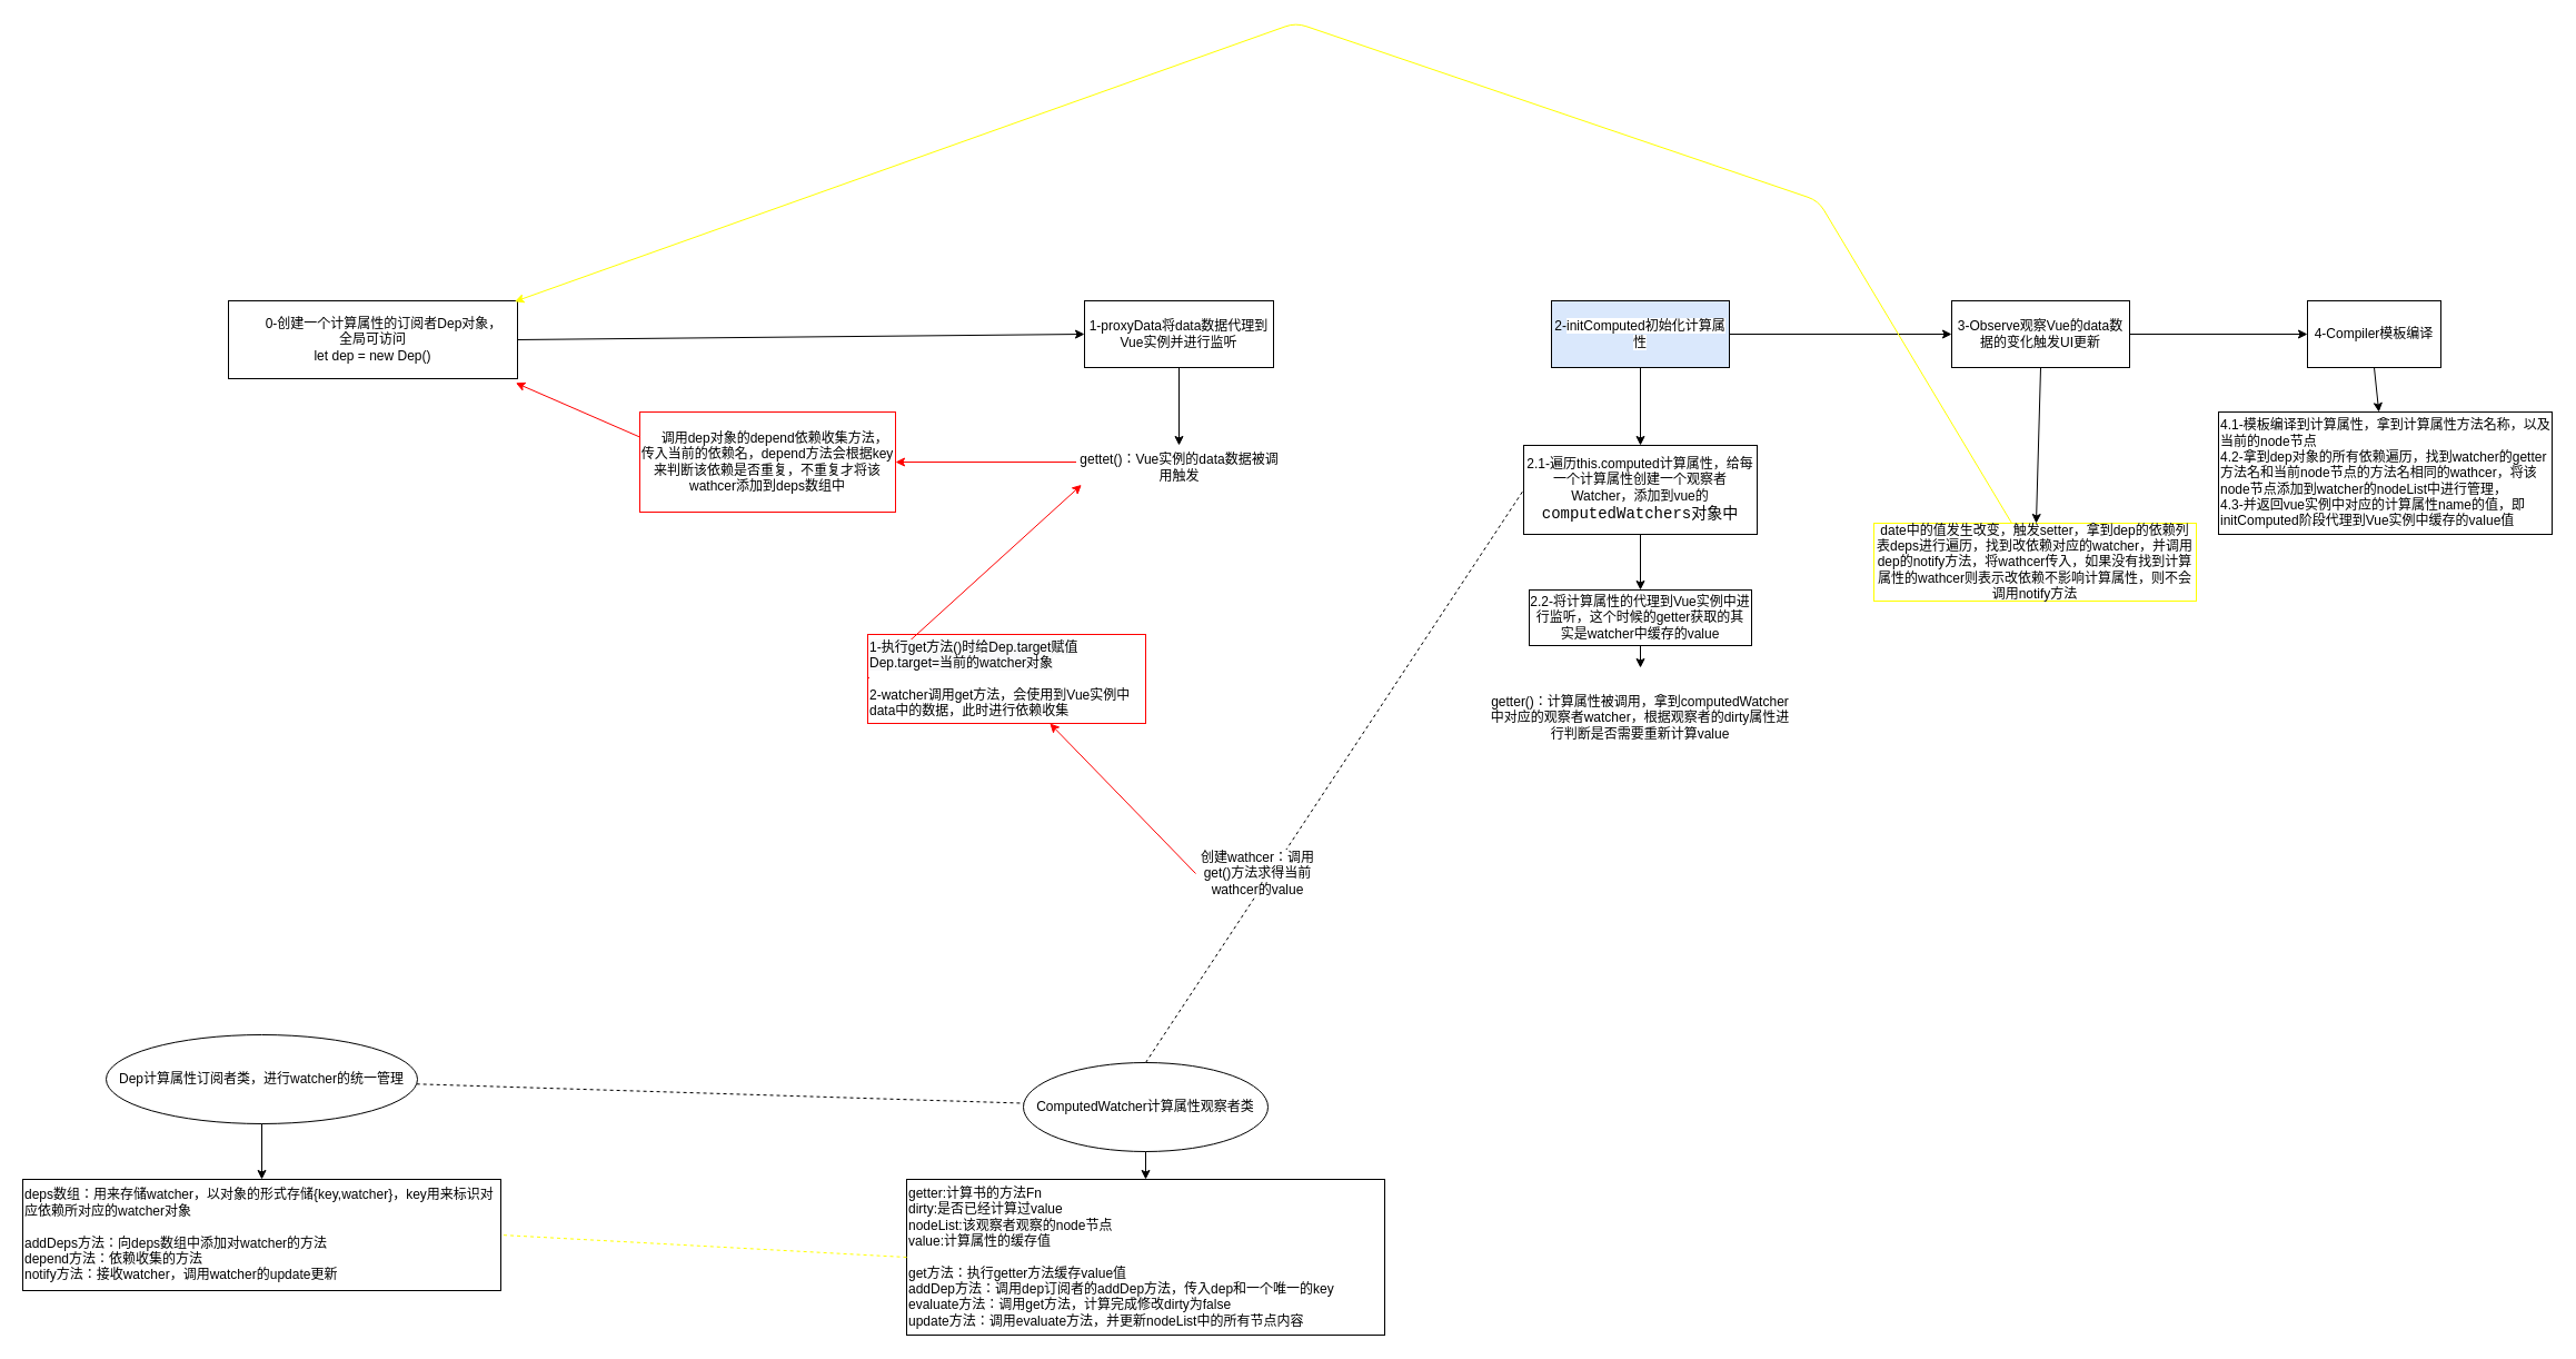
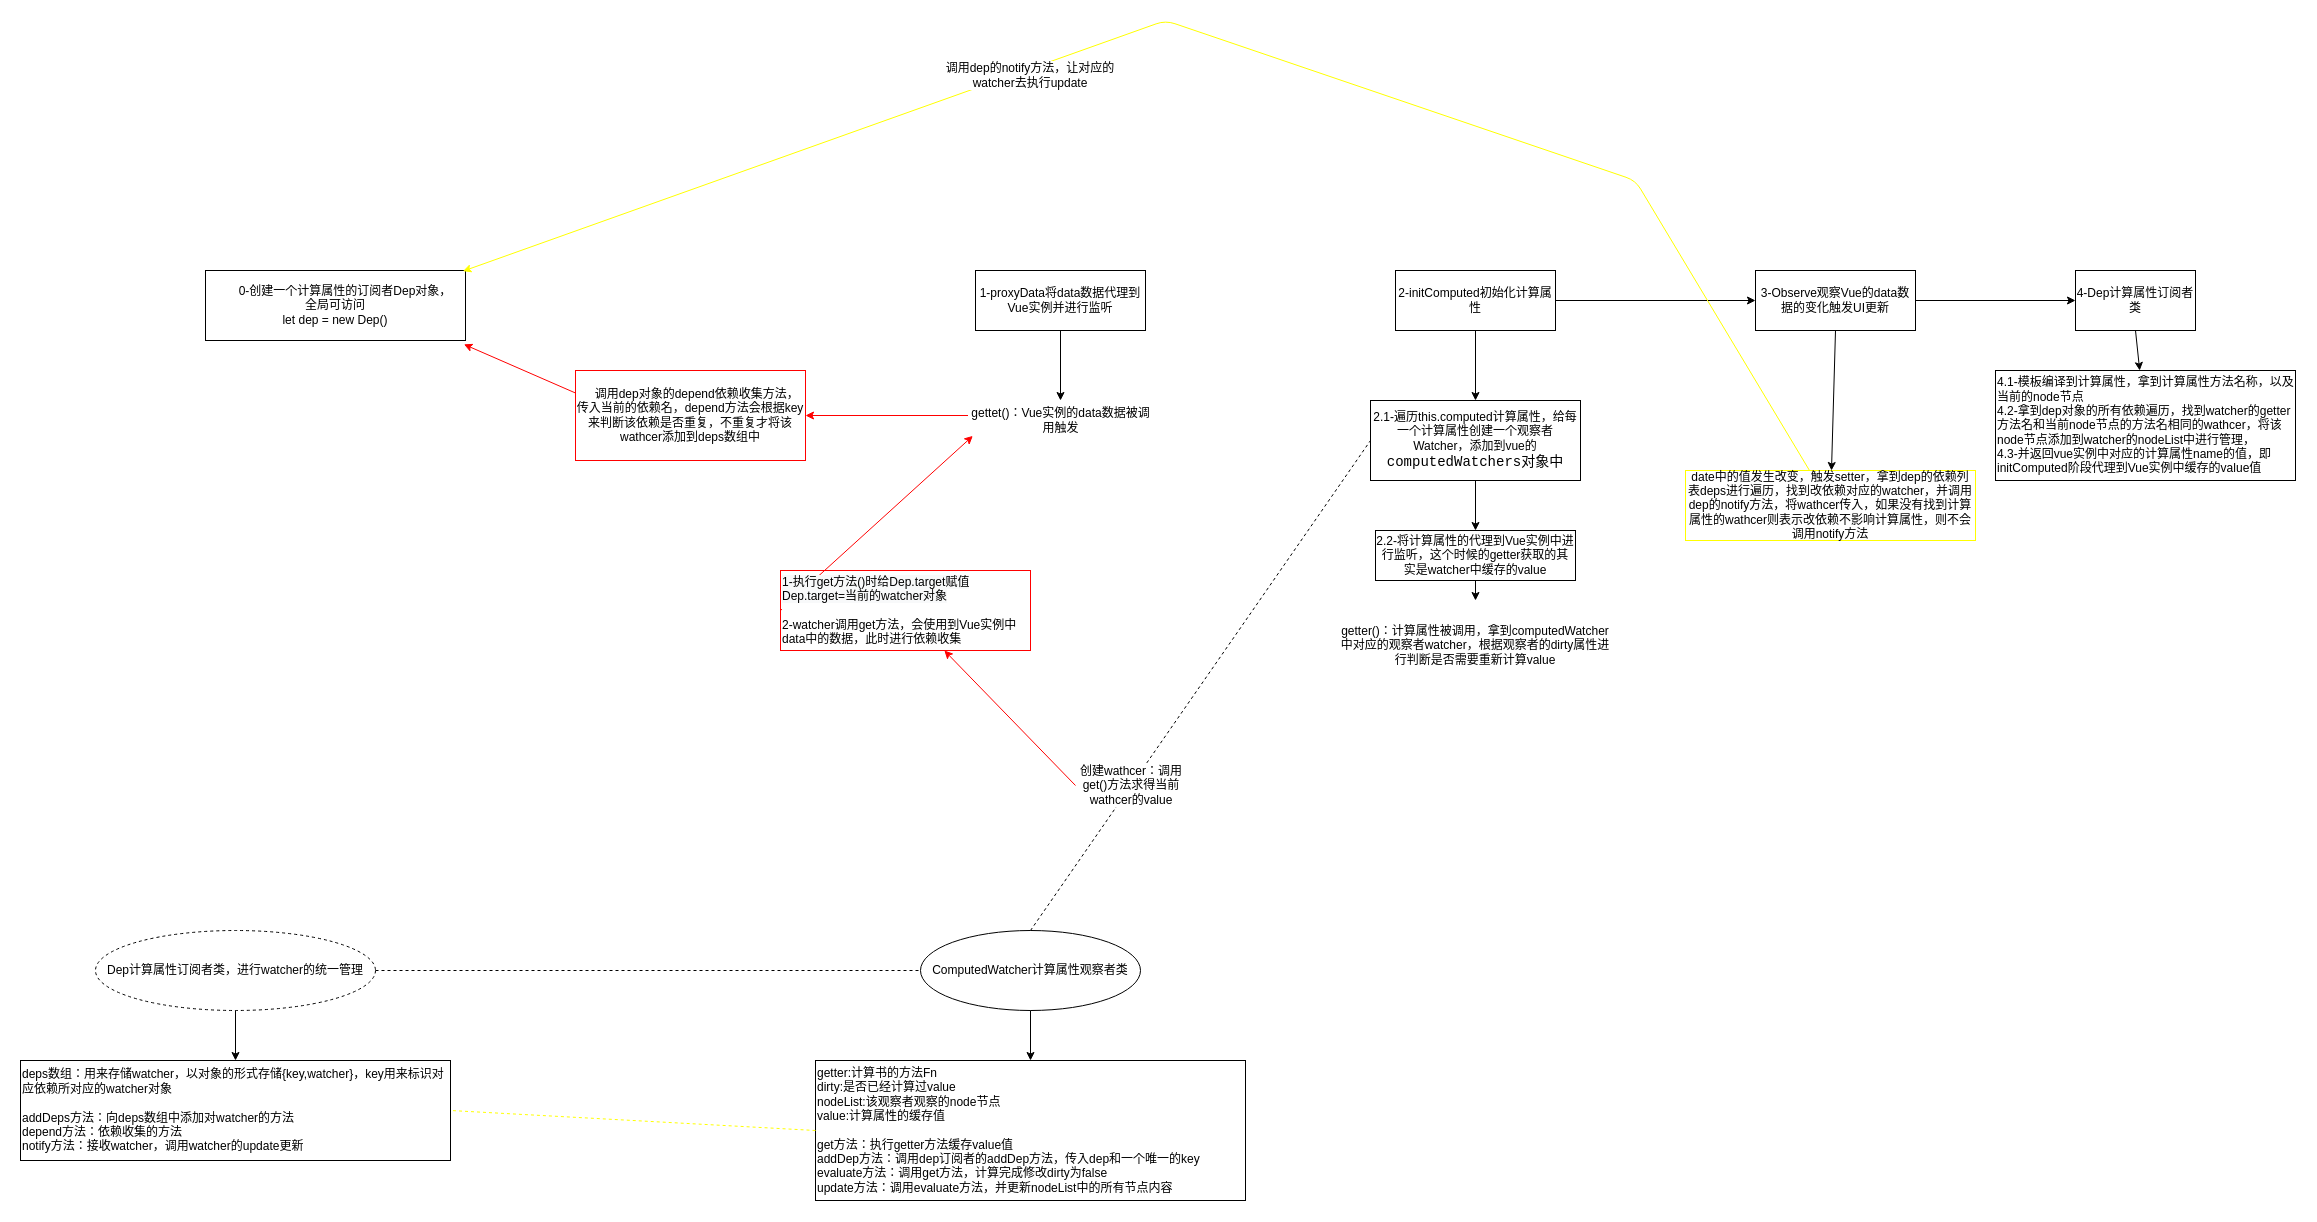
  <mxCell id="0" />
  <mxCell id="1" parent="0" />
  <mxCell id="2" value="1-proxyData将data数据代理到Vue实例并进行监听" style="rounded=0;whiteSpace=wrap;html=1;" vertex="1" parent="1"><mxGeometry x="975" y="270" width="170" height="60" as="geometry" /></mxCell>
  <mxCell id="3" value="" style="endArrow=classic;html=1;exitX=0.5;exitY=1;exitDx=0;exitDy=0;" edge="1" parent="1" source="2"><mxGeometry width="50" height="50" relative="1" as="geometry"><mxPoint x="1018" y="330" as="sourcePoint" /><mxPoint x="1060" y="400" as="targetPoint" /><Array as="points" /></mxGeometry></mxCell>
  <mxCell id="4" value="gettet()：Vue实例的data数据被调用触发" style="text;html=1;strokeColor=none;fillColor=none;align=center;verticalAlign=middle;whiteSpace=wrap;rounded=0;" vertex="1" parent="1"><mxGeometry x="967.5" y="410" width="185" height="20" as="geometry" /></mxCell>
- <mxCell id="5" value="2-&lt;span style=&quot;background-color: rgb(255 , 255 , 255)&quot;&gt;initComputed初始化计算属性&lt;/span&gt;" style="rounded=0;whiteSpace=wrap;html=1;fillColor=#dae8fc;" vertex="1" parent="1"><mxGeometry x="1395" y="270" width="160" height="60" as="geometry" /></mxCell>
+ <mxCell id="5" value="2-&lt;span style=&quot;background-color: rgb(255 , 255 , 255)&quot;&gt;initComputed初始化计算属性&lt;/span&gt;" style="rounded=0;whiteSpace=wrap;html=1;" vertex="1" parent="1"><mxGeometry x="1395" y="270" width="160" height="60" as="geometry" /></mxCell>
  <mxCell id="6" value="" style="endArrow=classic;html=1;exitX=0.5;exitY=1;exitDx=0;exitDy=0;" edge="1" parent="1" source="5"><mxGeometry width="50" height="50" relative="1" as="geometry"><mxPoint x="1445" y="400" as="sourcePoint" /><mxPoint x="1475" y="400" as="targetPoint" /></mxGeometry></mxCell>
  <mxCell id="7" value="" style="edgeStyle=orthogonalEdgeStyle;rounded=0;orthogonalLoop=1;jettySize=auto;html=1;" edge="1" parent="1" source="8" target="9"><mxGeometry relative="1" as="geometry" /></mxCell>
  <mxCell id="8" value="2.1-遍历this.computed计算属性，给每一个计算属性创建一个观察者Watcher，添加到vue的&lt;span style=&quot;font-family: &amp;#34;consolas&amp;#34; , &amp;#34;courier new&amp;#34; , monospace ; font-size: 14px ; white-space: pre ; background-color: rgb(255 , 255 , 255)&quot;&gt;computedWatchers&lt;/span&gt;&lt;span style=&quot;font-size: 14px ; white-space: pre ; background-color: rgb(255 , 255 , 255)&quot;&gt;对象中&lt;/span&gt;" style="rounded=0;whiteSpace=wrap;html=1;align=center;" vertex="1" parent="1"><mxGeometry x="1370" y="400" width="210" height="80" as="geometry" /></mxCell>
  <mxCell id="9" value="2.2-将计算属性的代理到Vue实例中进行监听，这个时候的getter获取的其实是watcher中缓存的value" style="rounded=0;whiteSpace=wrap;html=1;" vertex="1" parent="1"><mxGeometry x="1375" y="530" width="200" height="50" as="geometry" /></mxCell>
  <mxCell id="10" value="" style="endArrow=classic;html=1;exitX=0.5;exitY=1;exitDx=0;exitDy=0;" edge="1" parent="1" source="9"><mxGeometry width="50" height="50" relative="1" as="geometry"><mxPoint x="1450" y="620" as="sourcePoint" /><mxPoint x="1475" y="600" as="targetPoint" /></mxGeometry></mxCell>
  <mxCell id="11" value="getter()：计算属性被调用，拿到computedWatcher中对应的观察者watcher，根据观察者的dirty属性进行判断是否需要重新计算value" style="text;html=1;strokeColor=none;fillColor=none;align=center;verticalAlign=middle;whiteSpace=wrap;rounded=0;" vertex="1" parent="1"><mxGeometry x="1335" y="610" width="280" height="70" as="geometry" /></mxCell>
  <mxCell id="12" value="3-Observe观察Vue的data数据的变化触发UI更新" style="rounded=0;whiteSpace=wrap;html=1;" vertex="1" parent="1"><mxGeometry x="1755" y="270" width="160" height="60" as="geometry" /></mxCell>
- <mxCell id="13" value="4-Compiler模板编译" style="rounded=0;whiteSpace=wrap;html=1;" vertex="1" parent="1"><mxGeometry x="2075" y="270" width="120" height="60" as="geometry" /></mxCell>
+ <mxCell id="13" value="4-Dep计算属性订阅者类" style="rounded=0;whiteSpace=wrap;html=1;" vertex="1" parent="1"><mxGeometry x="2075" y="270" width="120" height="60" as="geometry" /></mxCell>
  <mxCell id="14" value="" style="endArrow=classic;html=1;exitX=1;exitY=0.5;exitDx=0;exitDy=0;" edge="1" parent="1"><mxGeometry width="50" height="50" relative="1" as="geometry"><mxPoint x="1555" y="300" as="sourcePoint" /><mxPoint x="1755" y="300" as="targetPoint" /></mxGeometry></mxCell>
  <mxCell id="15" value="" style="endArrow=classic;html=1;exitX=1;exitY=0.5;exitDx=0;exitDy=0;" edge="1" parent="1"><mxGeometry width="50" height="50" relative="1" as="geometry"><mxPoint x="1915" y="300" as="sourcePoint" /><mxPoint x="2075" y="300" as="targetPoint" /></mxGeometry></mxCell>
- <mxCell id="16" value="ComputedWatcher计算属性观察者类" style="ellipse;whiteSpace=wrap;html=1;" vertex="1" parent="1"><mxGeometry x="920" y="955" width="220" height="80" as="geometry" /></mxCell>
+ <mxCell id="16" value="ComputedWatcher计算属性观察者类" style="ellipse;whiteSpace=wrap;html=1;" vertex="1" parent="1"><mxGeometry x="920" y="930" width="220" height="80" as="geometry" /></mxCell>
  <mxCell id="17" value="" style="endArrow=classic;html=1;exitX=0.5;exitY=1;exitDx=0;exitDy=0;" edge="1" parent="1" source="16" target="18"><mxGeometry width="50" height="50" relative="1" as="geometry"><mxPoint x="1011" y="1120" as="sourcePoint" /><mxPoint x="1030" y="1070" as="targetPoint" /></mxGeometry></mxCell>
  <mxCell id="18" value="getter:计算书的方法Fn&lt;br&gt;dirty:是否已经计算过value&lt;br&gt;nodeList:该观察者观察的node节点&lt;br&gt;value:计算属性的缓存值&lt;br&gt;&lt;br&gt;get方法：执行getter方法缓存value值&lt;br&gt;addDep方法：调用dep订阅者的addDep方法，传入dep和一个唯一的key&lt;br&gt;evaluate方法：调用get方法，计算完成修改dirty为false&lt;br&gt;update方法：调用evaluate方法，并更新nodeList中的所有节点内容" style="rounded=0;whiteSpace=wrap;html=1;align=left;" vertex="1" parent="1"><mxGeometry x="815" y="1060" width="430" height="140" as="geometry" /></mxCell>
  <mxCell id="19" value="" style="endArrow=none;dashed=1;html=1;entryX=0;entryY=0.5;entryDx=0;entryDy=0;exitX=0.5;exitY=0;exitDx=0;exitDy=0;" edge="1" parent="1" source="16" target="8"><mxGeometry width="50" height="50" relative="1" as="geometry"><mxPoint x="1205" y="610" as="sourcePoint" /><mxPoint x="1255" y="560" as="targetPoint" /></mxGeometry></mxCell>
  <mxCell id="20" value="创建wathcer：调用get()方法求得当前wathcer的value" style="text;html=1;strokeColor=none;fillColor=none;align=center;verticalAlign=middle;whiteSpace=wrap;rounded=0;labelBackgroundColor=#ffffff;" vertex="1" parent="1"><mxGeometry x="1075" y="750" width="112" height="70" as="geometry" /></mxCell>
  <mxCell id="21" value="" style="endArrow=classic;html=1;exitX=0;exitY=0.5;exitDx=0;exitDy=0;fontColor=#FF0000;strokeColor=#FF0000;entryX=0.026;entryY=1.271;entryDx=0;entryDy=0;entryPerimeter=0;" edge="1" parent="1" source="22" target="4"><mxGeometry width="50" height="50" relative="1" as="geometry"><mxPoint x="1039" y="610" as="sourcePoint" /><mxPoint x="1075" y="450" as="targetPoint" /></mxGeometry></mxCell>
  <mxCell id="22" value="&lt;span style=&quot;background-color: rgb(248 , 249 , 250)&quot;&gt;1-执行get方法()时给Dep.target赋值&lt;/span&gt;&lt;br style=&quot;background-color: rgb(248 , 249 , 250)&quot;&gt;&lt;span style=&quot;background-color: rgb(248 , 249 , 250)&quot;&gt;Dep.target=当前的watcher对象&lt;/span&gt;&lt;br&gt;&lt;br&gt;2-watcher调用get方法，会使用到Vue实例中data中的数据，此时进行依赖收集" style="text;html=1;strokeColor=#FF0000;fillColor=none;align=left;verticalAlign=middle;whiteSpace=wrap;rounded=0;labelBackgroundColor=#ffffff;" vertex="1" parent="1"><mxGeometry x="780" y="570" width="250" height="80" as="geometry" /></mxCell>
  <mxCell id="23" value="" style="endArrow=classic;html=1;exitX=0;exitY=0.5;exitDx=0;exitDy=0;fontColor=#FF0000;strokeColor=#FF0000;" edge="1" parent="1" source="20" target="22"><mxGeometry width="50" height="50" relative="1" as="geometry"><mxPoint x="1153" y="595" as="sourcePoint" /><mxPoint x="1075" y="450" as="targetPoint" /></mxGeometry></mxCell>
  <mxCell id="24" value="&lt;span style=&quot;white-space: normal&quot;&gt;&amp;nbsp; &amp;nbsp; &amp;nbsp; 0-创建一个计算属性的订阅者Dep对象，&lt;br&gt;全局可访问&lt;/span&gt;&lt;br style=&quot;white-space: normal&quot;&gt;&lt;span style=&quot;white-space: normal&quot;&gt;let dep = new Dep()&lt;/span&gt;" style="rounded=0;whiteSpace=wrap;html=1;labelBackgroundColor=#ffffff;strokeColor=#000000;fillColor=none;fontColor=#000000;" vertex="1" parent="1"><mxGeometry x="205" y="270" width="260" height="70" as="geometry" /></mxCell>
- <mxCell id="25" value="" style="endArrow=classic;html=1;strokeColor=#000000;fontColor=#000000;exitX=1;exitY=0.5;exitDx=0;exitDy=0;entryX=0;entryY=0.5;entryDx=0;entryDy=0;" edge="1" parent="1" source="24" target="2"><mxGeometry width="50" height="50" relative="1" as="geometry"><mxPoint x="465" y="310" as="sourcePoint" /><mxPoint x="515" y="260" as="targetPoint" /></mxGeometry></mxCell>
  <mxCell id="26" value="" style="endArrow=none;dashed=1;html=1;strokeColor=#000000;fontColor=#000000;" edge="1" parent="1" source="27" target="16"><mxGeometry width="50" height="50" relative="1" as="geometry"><mxPoint x="205" y="1270" as="sourcePoint" /><mxPoint x="325" y="720" as="targetPoint" /></mxGeometry></mxCell>
- <mxCell id="27" value="Dep计算属性订阅者类，进行watcher的统一管理" style="ellipse;whiteSpace=wrap;html=1;labelBackgroundColor=#ffffff;strokeColor=#000000;fillColor=none;fontColor=#000000;" vertex="1" parent="1"><mxGeometry x="95" y="930" width="280" height="80" as="geometry" /></mxCell>
+ <mxCell id="27" value="Dep计算属性订阅者类，进行watcher的统一管理" style="ellipse;whiteSpace=wrap;html=1;labelBackgroundColor=#ffffff;strokeColor=#000000;fillColor=none;fontColor=#000000;dashed=1;" vertex="1" parent="1"><mxGeometry x="95" y="930" width="280" height="80" as="geometry" /></mxCell>
  <mxCell id="28" value="deps数组：用来存储watcher，以对象的形式存储{key,watcher}，key用来标识对应依赖所对应的watcher对象&lt;br&gt;&lt;br&gt;addDeps方法：向deps数组中添加对watcher的方法&lt;br&gt;depend方法：依赖收集的方法&lt;br&gt;notify方法：接收watcher，调用watcher的update更新" style="rounded=0;whiteSpace=wrap;html=1;align=left;" vertex="1" parent="1"><mxGeometry x="20" y="1060" width="430" height="100" as="geometry" /></mxCell>
  <mxCell id="29" value="" style="endArrow=classic;html=1;strokeColor=#000000;fontColor=#000000;exitX=0.5;exitY=1;exitDx=0;exitDy=0;" edge="1" parent="1" source="27" target="28"><mxGeometry width="50" height="50" relative="1" as="geometry"><mxPoint x="25" y="1270" as="sourcePoint" /><mxPoint x="75" y="1220" as="targetPoint" /></mxGeometry></mxCell>
  <mxCell id="30" value="" style="endArrow=classic;html=1;strokeColor=#FF0000;fontColor=#000000;exitX=0;exitY=0.25;exitDx=0;exitDy=0;entryX=0.994;entryY=1.055;entryDx=0;entryDy=0;entryPerimeter=0;" edge="1" parent="1" source="31" target="24"><mxGeometry width="50" height="50" relative="1" as="geometry"><mxPoint x="815" y="460" as="sourcePoint" /><mxPoint x="865" y="410" as="targetPoint" /></mxGeometry></mxCell>
  <mxCell id="31" value="&amp;nbsp; &amp;nbsp; 调用dep对象的depend依赖收集方法，传入当前的依赖名，depend方法会根据key来判断该依赖是否重复，不重复才将该wathcer添加到deps数组中" style="text;html=1;strokeColor=#FF0000;fillColor=none;align=center;verticalAlign=middle;whiteSpace=wrap;rounded=0;labelBackgroundColor=#ffffff;fontColor=#000000;" vertex="1" parent="1"><mxGeometry x="575" y="370" width="230" height="90" as="geometry" /></mxCell>
  <mxCell id="32" value="" style="endArrow=classic;html=1;strokeColor=#FF0000;fontColor=#000000;exitX=0;exitY=0.25;exitDx=0;exitDy=0;entryX=1;entryY=0.5;entryDx=0;entryDy=0;" edge="1" parent="1" source="4" target="31"><mxGeometry width="50" height="50" relative="1" as="geometry"><mxPoint x="967.5" y="415" as="sourcePoint" /><mxPoint x="463.44" y="343.85" as="targetPoint" /></mxGeometry></mxCell>
  <mxCell id="33" value="" style="endArrow=classic;html=1;strokeColor=#000000;fontColor=#000000;exitX=0.5;exitY=1;exitDx=0;exitDy=0;" edge="1" parent="1" source="13" target="34"><mxGeometry width="50" height="50" relative="1" as="geometry"><mxPoint x="1925" y="750" as="sourcePoint" /><mxPoint x="2135" y="400" as="targetPoint" /></mxGeometry></mxCell>
  <mxCell id="34" value="4.1-模板编译到计算属性，拿到计算属性方法名称，以及当前的node节点&lt;br&gt;4.2-拿到dep对象的所有依赖遍历，找到watcher的getter方法名和当前node节点的方法名相同的wathcer，将该node节点添加到watcher的nodeList中进行管理，&lt;br&gt;4.3-并返回vue实例中对应的计算属性name的值，即initComputed阶段代理到Vue实例中缓存的value值" style="rounded=0;whiteSpace=wrap;html=1;align=left;" vertex="1" parent="1"><mxGeometry x="1995" y="370" width="300" height="110" as="geometry" /></mxCell>
  <mxCell id="35" value="" style="endArrow=classic;html=1;strokeColor=#000000;fontColor=#000000;exitX=0.5;exitY=1;exitDx=0;exitDy=0;" edge="1" parent="1" source="12" target="36"><mxGeometry width="50" height="50" relative="1" as="geometry"><mxPoint x="1725" y="720" as="sourcePoint" /><mxPoint x="1835" y="500" as="targetPoint" /></mxGeometry></mxCell>
  <mxCell id="36" value="date中的值发生改变，触发setter，拿到dep的依赖列表deps进行遍历，找到改依赖对应的watcher，并调用dep的notify方法，将wathcer传入，如果没有找到计算属性的wathcer则表示改依赖不影响计算属性，则不会调用notify方法" style="rounded=0;whiteSpace=wrap;html=1;strokeColor=#FFFF00;fontColor=#000000;" vertex="1" parent="1"><mxGeometry x="1685" y="470" width="290" height="70" as="geometry" /></mxCell>
  <mxCell id="37" value="" style="endArrow=classic;html=1;strokeColor=#FFFF00;fontColor=#FF0000;entryX=0.99;entryY=0.01;entryDx=0;entryDy=0;entryPerimeter=0;" edge="1" parent="1" source="36" target="24"><mxGeometry width="50" height="50" relative="1" as="geometry"><mxPoint x="1730" y="740" as="sourcePoint" /><mxPoint x="1025" y="140" as="targetPoint" /><Array as="points"><mxPoint x="1635" y="180" /><mxPoint x="1165" y="20" /></Array></mxGeometry></mxCell>
+ <mxCell id="38" value="调用dep的notify方法，让对应的watcher去执行update" style="text;html=1;strokeColor=none;fillColor=none;align=center;verticalAlign=middle;whiteSpace=wrap;rounded=0;labelBackgroundColor=#ffffff;fontColor=#000000;" vertex="1" parent="1"><mxGeometry x="940" y="50" width="180" height="50" as="geometry" /></mxCell>
  <mxCell id="39" value="" style="endArrow=none;dashed=1;html=1;strokeColor=#FFFF00;fontColor=#000000;entryX=1;entryY=0.5;entryDx=0;entryDy=0;exitX=0;exitY=0.5;exitDx=0;exitDy=0;" edge="1" parent="1" source="18" target="28"><mxGeometry width="50" height="50" relative="1" as="geometry"><mxPoint x="25" y="1270" as="sourcePoint" /><mxPoint x="75" y="1220" as="targetPoint" /></mxGeometry></mxCell>
